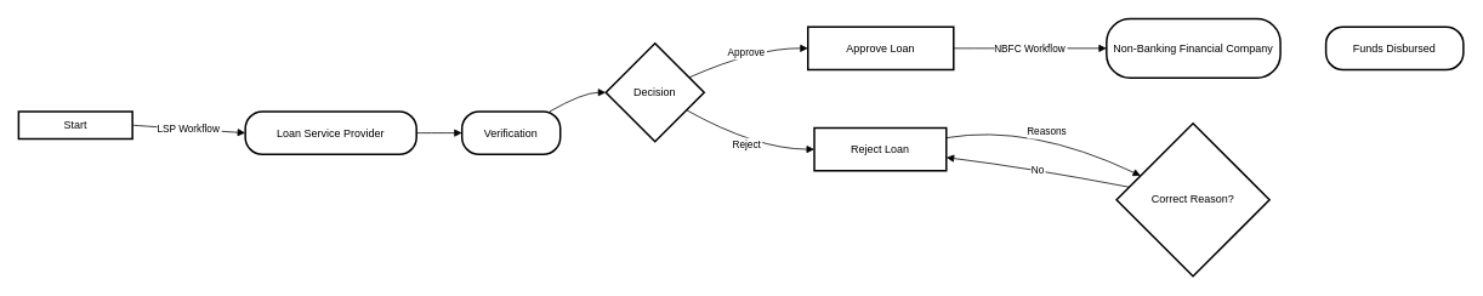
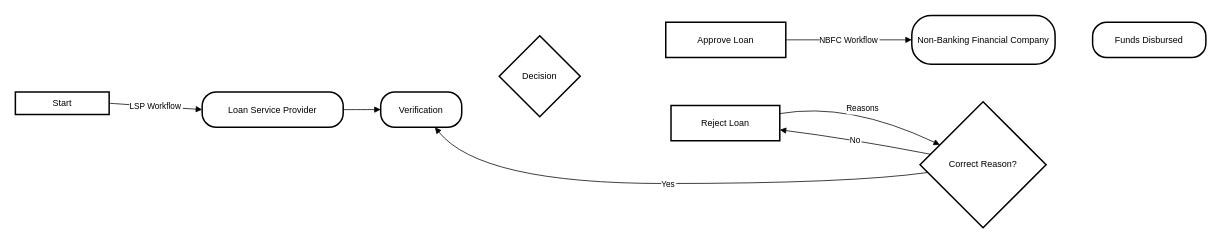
  <mxCell id="0" />
  <mxCell id="1" parent="0" />
  <mxCell id="2" value="Start" style="whiteSpace=wrap;strokeWidth=2;" vertex="1" parent="1"><mxGeometry x="20" y="122" width="125" height="30" as="geometry" /></mxCell>
  <mxCell id="3" value="Loan Service Provider" style="rounded=1;arcSize=40;strokeWidth=2" vertex="1" parent="1"><mxGeometry x="269" y="122" width="188" height="47" as="geometry" /></mxCell>
  <mxCell id="4" value="Verification" style="rounded=1;arcSize=40;strokeWidth=2" vertex="1" parent="1"><mxGeometry x="507" y="122" width="108" height="47" as="geometry" /></mxCell>
  <mxCell id="5" value="Decision" style="rhombus;strokeWidth=2;whiteSpace=wrap;" vertex="1" parent="1"><mxGeometry x="665" y="47" width="108" height="108" as="geometry" /></mxCell>
  <mxCell id="6" value="Approve Loan" style="whiteSpace=wrap;strokeWidth=2;" vertex="1" parent="1"><mxGeometry x="887" y="29" width="160" height="47" as="geometry" /></mxCell>
  <mxCell id="7" value="Reject Loan" style="whiteSpace=wrap;strokeWidth=2;" vertex="1" parent="1"><mxGeometry x="894" y="140" width="145" height="47" as="geometry" /></mxCell>
  <mxCell id="8" value="Correct Reason?" style="rhombus;strokeWidth=2;whiteSpace=wrap;" vertex="1" parent="1"><mxGeometry x="1226" y="135" width="168" height="168" as="geometry" /></mxCell>
  <mxCell id="9" value="Non-Banking Financial Company" style="rounded=1;arcSize=40;strokeWidth=2" vertex="1" parent="1"><mxGeometry x="1215" y="20" width="191" height="65" as="geometry" /></mxCell>
  <mxCell id="10" value="Funds Disbursed" style="rounded=1;arcSize=40;strokeWidth=2" vertex="1" parent="1"><mxGeometry x="1456" y="29" width="151" height="47" as="geometry" /></mxCell>
  <mxCell id="11" value="LSP Workflow" style="curved=1;startArrow=none;endArrow=block;exitX=1;exitY=0.5;entryX=0;entryY=0.5;" edge="1" parent="1" source="2" target="3"><mxGeometry relative="1" as="geometry"><Array as="points" /></mxGeometry></mxCell>
  <mxCell id="12" value="" style="curved=1;startArrow=none;endArrow=block;exitX=1;exitY=0.5;entryX=0;entryY=0.5;" edge="1" parent="1" source="3" target="4"><mxGeometry relative="1" as="geometry"><Array as="points" /></mxGeometry></mxCell>
- <mxCell id="13" value="" style="curved=1;startArrow=none;endArrow=block;exitX=0.89;exitY=0;entryX=0;entryY=0.5;" edge="1" parent="1" source="4" target="5"><mxGeometry relative="1" as="geometry"><Array as="points"><mxPoint x="640" y="101" /></Array></mxGeometry></mxCell>
- <mxCell id="14" value="Approve" style="curved=1;startArrow=none;endArrow=block;exitX=1;exitY=0.28;entryX=0;entryY=0.5;" edge="1" parent="1" source="5" target="6"><mxGeometry relative="1" as="geometry"><Array as="points"><mxPoint x="830" y="52" /></Array></mxGeometry></mxCell>
- <mxCell id="15" value="Reject" style="curved=1;startArrow=none;endArrow=block;exitX=1;exitY=0.78;entryX=0;entryY=0.5;" edge="1" parent="1" source="5" target="7"><mxGeometry relative="1" as="geometry"><Array as="points"><mxPoint x="830" y="163" /></Array></mxGeometry></mxCell>
  <mxCell id="16" value="Reasons" style="curved=1;startArrow=none;endArrow=block;exitX=1;exitY=0.23;entryX=0;entryY=0.27;" edge="1" parent="1" source="7" target="8"><mxGeometry relative="1" as="geometry"><Array as="points"><mxPoint x="1131" y="135" /></Array></mxGeometry></mxCell>
+ <mxCell id="17" value="Yes" style="curved=1;startArrow=none;endArrow=block;exitX=0;exitY=0.57;entryX=0.67;entryY=1;" edge="1" parent="1" source="8" target="4"><mxGeometry relative="1" as="geometry"><Array as="points"><mxPoint x="1131" y="244" /><mxPoint x="640" y="244" /></Array></mxGeometry></mxCell>
  <mxCell id="18" value="No" style="curved=1;startArrow=none;endArrow=block;exitX=0;exitY=0.4;entryX=1;entryY=0.69;" edge="1" parent="1" source="8" target="7"><mxGeometry relative="1" as="geometry"><Array as="points"><mxPoint x="1131" y="184" /></Array></mxGeometry></mxCell>
  <mxCell id="19" value="NBFC Workflow" style="curved=1;startArrow=none;endArrow=block;exitX=1;exitY=0.5;entryX=0;entryY=0.5;" edge="1" parent="1" source="6" target="9"><mxGeometry relative="1" as="geometry"><Array as="points" /></mxGeometry></mxCell>
